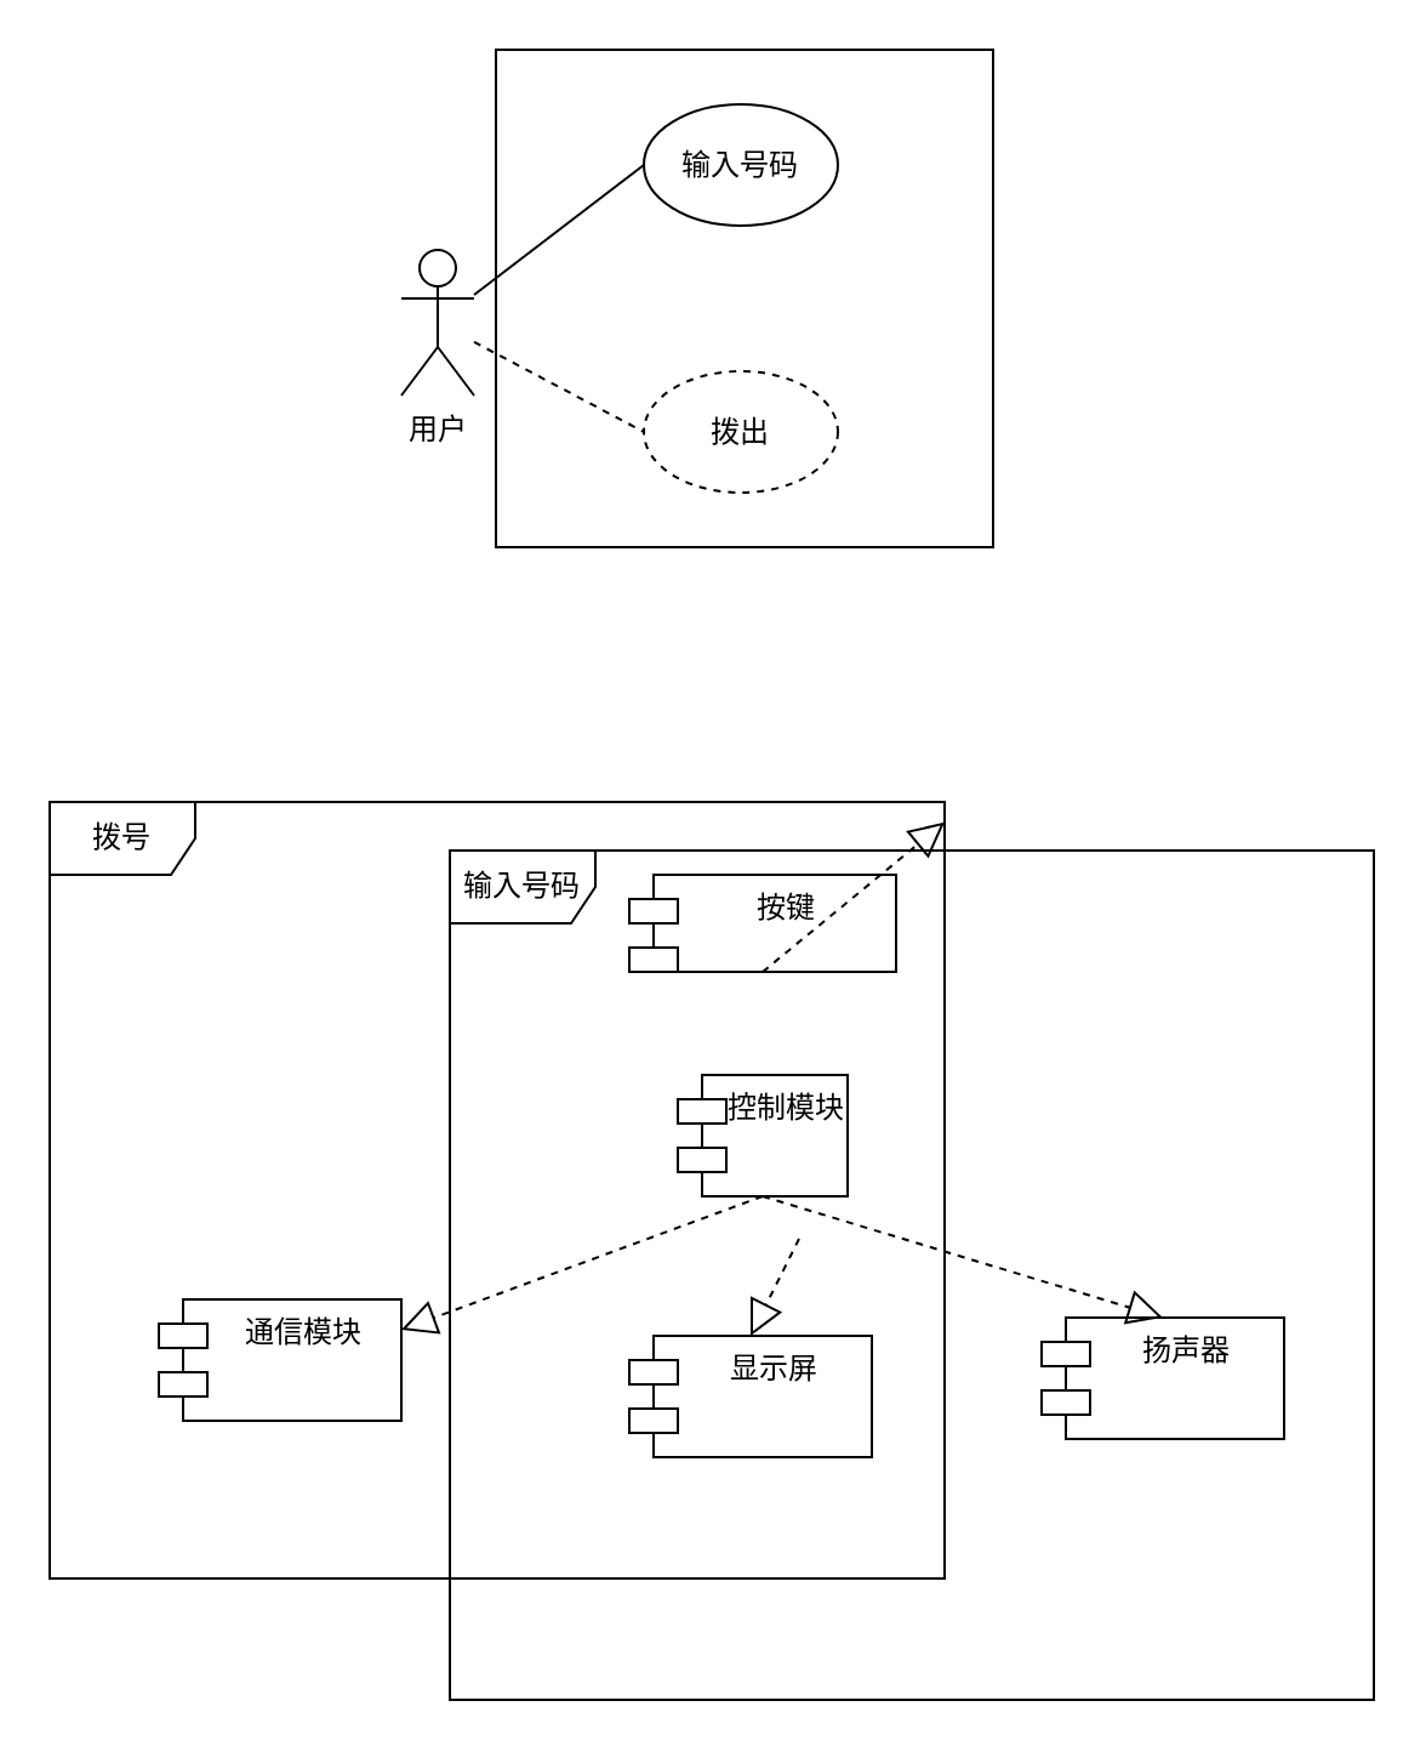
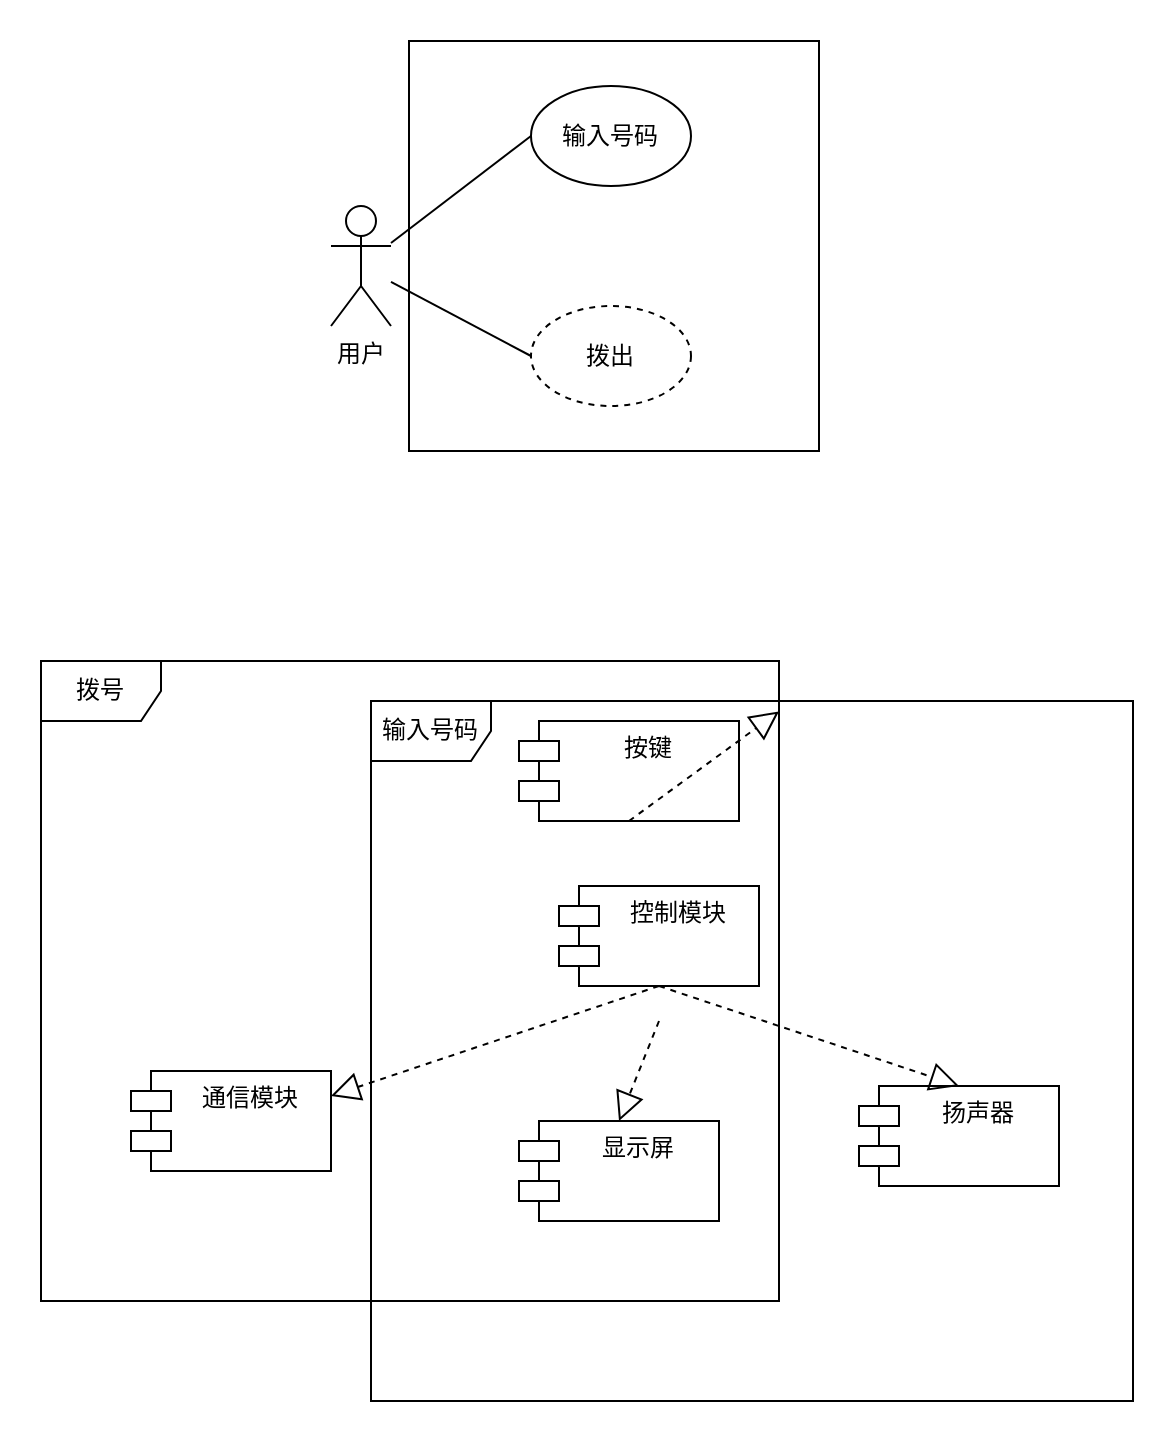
  <mxCell id="0" />
  <mxCell id="1" parent="0" />
  <mxCell id="2" value="输入号码" style="shape=umlFrame;whiteSpace=wrap;html=1;" vertex="1" parent="1"><mxGeometry x="185" y="350" width="381" height="350" as="geometry" /></mxCell>
  <mxCell id="3" value="拨号" style="shape=umlFrame;whiteSpace=wrap;html=1;" vertex="1" parent="1"><mxGeometry x="20" y="330" width="369" height="320" as="geometry" /></mxCell>
  <mxCell id="4" value="" style="whiteSpace=wrap;html=1;aspect=fixed;" vertex="1" parent="1"><mxGeometry x="204" y="20" width="205" height="205" as="geometry" /></mxCell>
  <mxCell id="5" value="用户" style="shape=umlActor;verticalLabelPosition=bottom;labelBackgroundColor=#ffffff;verticalAlign=top;html=1;outlineConnect=0;" vertex="1" parent="1"><mxGeometry x="165" y="102.5" width="30" height="60" as="geometry" /></mxCell>
  <mxCell id="6" value="输入号码" style="ellipse;whiteSpace=wrap;html=1;" vertex="1" parent="1"><mxGeometry x="265" y="42.5" width="80" height="50" as="geometry" /></mxCell>
  <mxCell id="7" value="拨出" style="ellipse;whiteSpace=wrap;html=1;dashed=1;" vertex="1" parent="1"><mxGeometry x="265" y="152.5" width="80" height="50" as="geometry" /></mxCell>
  <mxCell id="8" value="" style="endArrow=none;html=1;entryX=0;entryY=0.5;entryDx=0;entryDy=0;" edge="1" parent="1" source="5" target="6"><mxGeometry width="50" height="50" relative="1" as="geometry"><mxPoint x="195" y="112.5" as="sourcePoint" /><mxPoint x="435" y="252.5" as="targetPoint" /></mxGeometry></mxCell>
- <mxCell id="9" value="" style="endArrow=none;html=1;entryX=0;entryY=0.5;entryDx=0;entryDy=0;dashed=1;" edge="1" parent="1" source="5" target="7"><mxGeometry width="50" height="50" relative="1" as="geometry"><mxPoint x="385" y="302.5" as="sourcePoint" /><mxPoint x="435" y="252.5" as="targetPoint" /></mxGeometry></mxCell>
- <mxCell id="10" value="按键" style="shape=module;align=left;spacingLeft=20;align=center;verticalAlign=top;" vertex="1" parent="1"><mxGeometry x="259" y="360" width="110" height="40" as="geometry" /></mxCell>
- <mxCell id="11" value="显示屏" style="shape=module;align=left;spacingLeft=20;align=center;verticalAlign=top;" vertex="1" parent="1"><mxGeometry x="259" y="550" width="100" height="50" as="geometry" /></mxCell>
+ <mxCell id="9" value="" style="endArrow=none;html=1;entryX=0;entryY=0.5;entryDx=0;entryDy=0;" edge="1" parent="1" source="5" target="7"><mxGeometry width="50" height="50" relative="1" as="geometry"><mxPoint x="385" y="302.5" as="sourcePoint" /><mxPoint x="435" y="252.5" as="targetPoint" /></mxGeometry></mxCell>
+ <mxCell id="10" value="按键" style="shape=module;align=left;spacingLeft=20;align=center;verticalAlign=top;" vertex="1" parent="1"><mxGeometry x="259" y="360" width="110" height="50" as="geometry" /></mxCell>
+ <mxCell id="11" value="显示屏" style="shape=module;align=left;spacingLeft=20;align=center;verticalAlign=top;" vertex="1" parent="1"><mxGeometry x="259" y="560" width="100" height="50" as="geometry" /></mxCell>
  <mxCell id="12" value="扬声器" style="shape=module;align=left;spacingLeft=20;align=center;verticalAlign=top;" vertex="1" parent="1"><mxGeometry x="429" y="542.5" width="100" height="50" as="geometry" /></mxCell>
- <mxCell id="13" value="控制模块" style="shape=module;align=left;spacingLeft=20;align=center;verticalAlign=top;" vertex="1" parent="1"><mxGeometry x="279" y="442.5" width="70" height="50" as="geometry" /></mxCell>
+ <mxCell id="13" value="控制模块" style="shape=module;align=left;spacingLeft=20;align=center;verticalAlign=top;" vertex="1" parent="1"><mxGeometry x="279" y="442.5" width="100" height="50" as="geometry" /></mxCell>
  <mxCell id="14" value="通信模块" style="shape=module;align=left;spacingLeft=20;align=center;verticalAlign=top;" vertex="1" parent="1"><mxGeometry x="65" y="535" width="100" height="50" as="geometry" /></mxCell>
  <mxCell id="15" value="" style="endArrow=block;dashed=1;endFill=0;endSize=12;html=1;exitX=0.5;exitY=1;exitDx=0;exitDy=0;" edge="1" parent="1" source="10" target="3"><mxGeometry width="160" relative="1" as="geometry"><mxPoint x="259" y="380" as="sourcePoint" /><mxPoint x="419" y="380" as="targetPoint" /></mxGeometry></mxCell>
  <mxCell id="16" value="" style="endArrow=block;dashed=1;endFill=0;endSize=12;html=1;exitX=0.5;exitY=1;exitDx=0;exitDy=0;entryX=1;entryY=0.25;entryDx=0;entryDy=0;" edge="1" parent="1" source="13" target="14"><mxGeometry width="160" relative="1" as="geometry"><mxPoint x="259" y="380" as="sourcePoint" /><mxPoint x="419" y="380" as="targetPoint" /></mxGeometry></mxCell>
  <mxCell id="17" value="" style="endArrow=block;dashed=1;endFill=0;endSize=12;html=1;entryX=0.5;entryY=0;entryDx=0;entryDy=0;" edge="1" parent="1" target="11"><mxGeometry width="160" relative="1" as="geometry"><mxPoint x="329" y="510" as="sourcePoint" /><mxPoint x="419" y="380" as="targetPoint" /></mxGeometry></mxCell>
  <mxCell id="18" value="" style="endArrow=block;dashed=1;endFill=0;endSize=12;html=1;exitX=0.5;exitY=1;exitDx=0;exitDy=0;entryX=0.5;entryY=0;entryDx=0;entryDy=0;" edge="1" parent="1" source="13" target="12"><mxGeometry width="160" relative="1" as="geometry"><mxPoint x="259" y="380" as="sourcePoint" /><mxPoint x="419" y="380" as="targetPoint" /></mxGeometry></mxCell>
